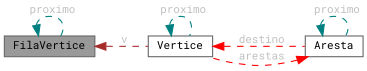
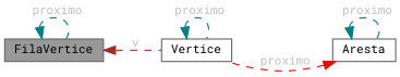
  digraph {
    fontname="Roboto Mono"
    rankdir=LR
    node [color=gray40 fillcolor=white fontname="Roboto Mono" fontsize=10 shape=box style=filled]
    edge [color=teal dir=back fontcolor=grey fontname="Roboto Mono" fontsize=10 labelfontname=Helvetica labelfontsize=10 style=dashed]
    n1 [fillcolor=grey60 fontcolor=black height=0.2 label=FilaVertice width=0.4]
    n2 [height=0.2 label=Vertice width=0.4]
    n3 [height=0.2 label=Aresta width=0.4]
    n1 -> n1 [label=" proximo"]
    n1 -> n2 [color=brown label=" v"]
    n2 -> n2 [label=" proximo"]
-   n2 -> n3 [color=red label=" destino"]
-   n3 -> n2 [color=red label=" arestas"]
+   n3 -> n2 [color=red label=" proximo"]
    n3 -> n3 [label=" proximo"]
  }
